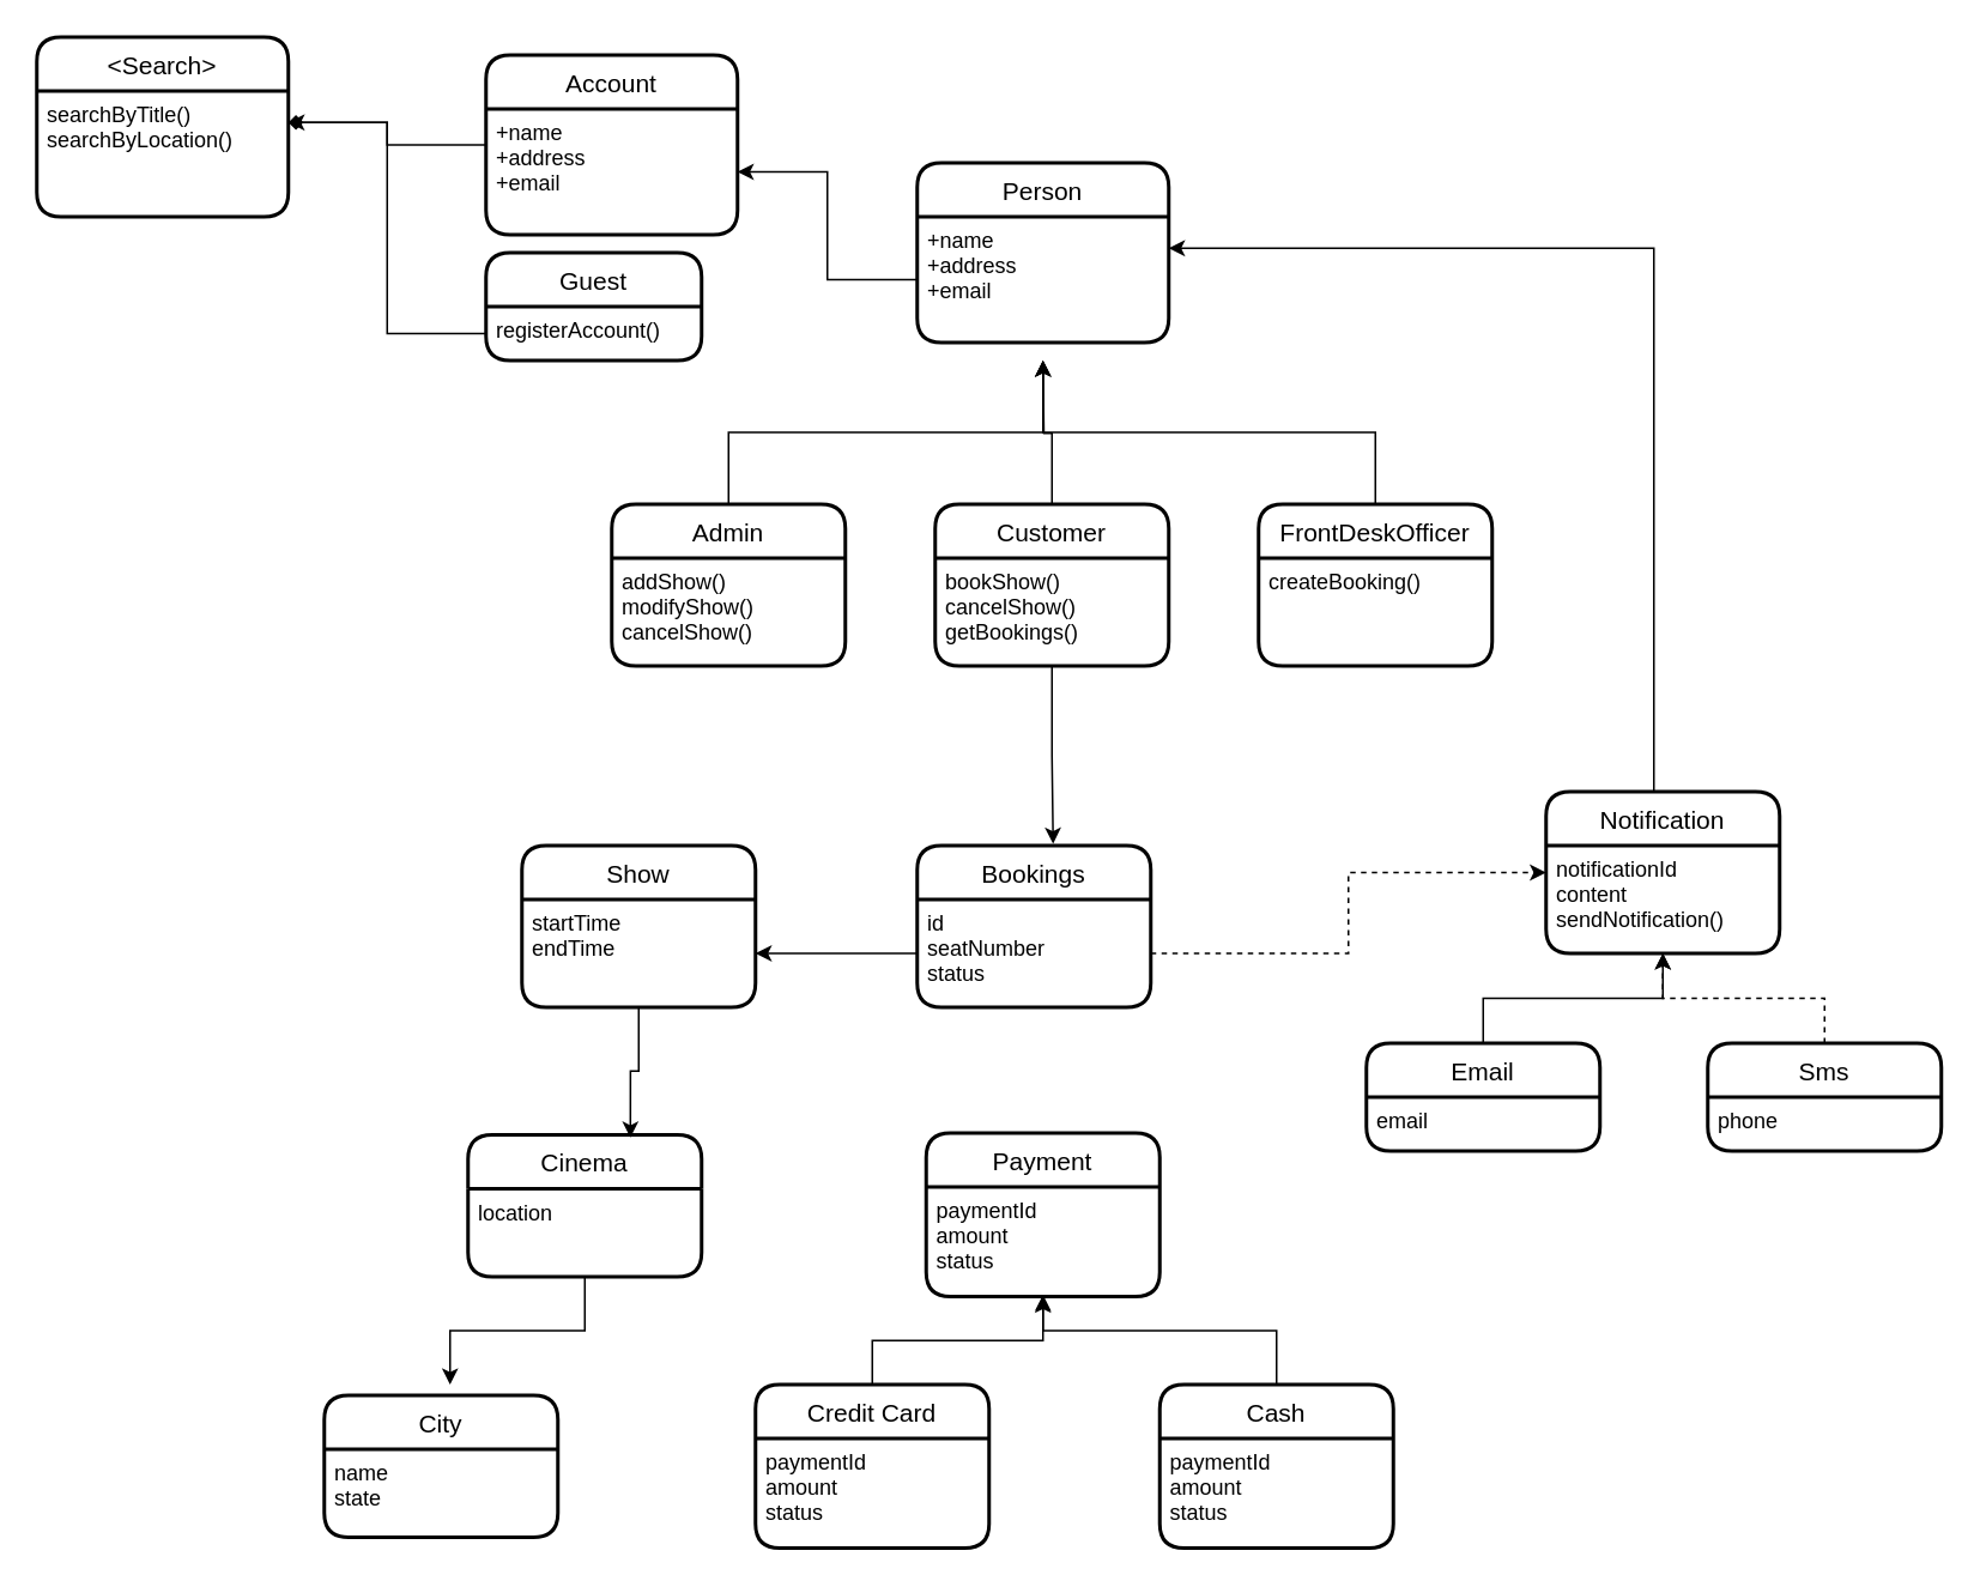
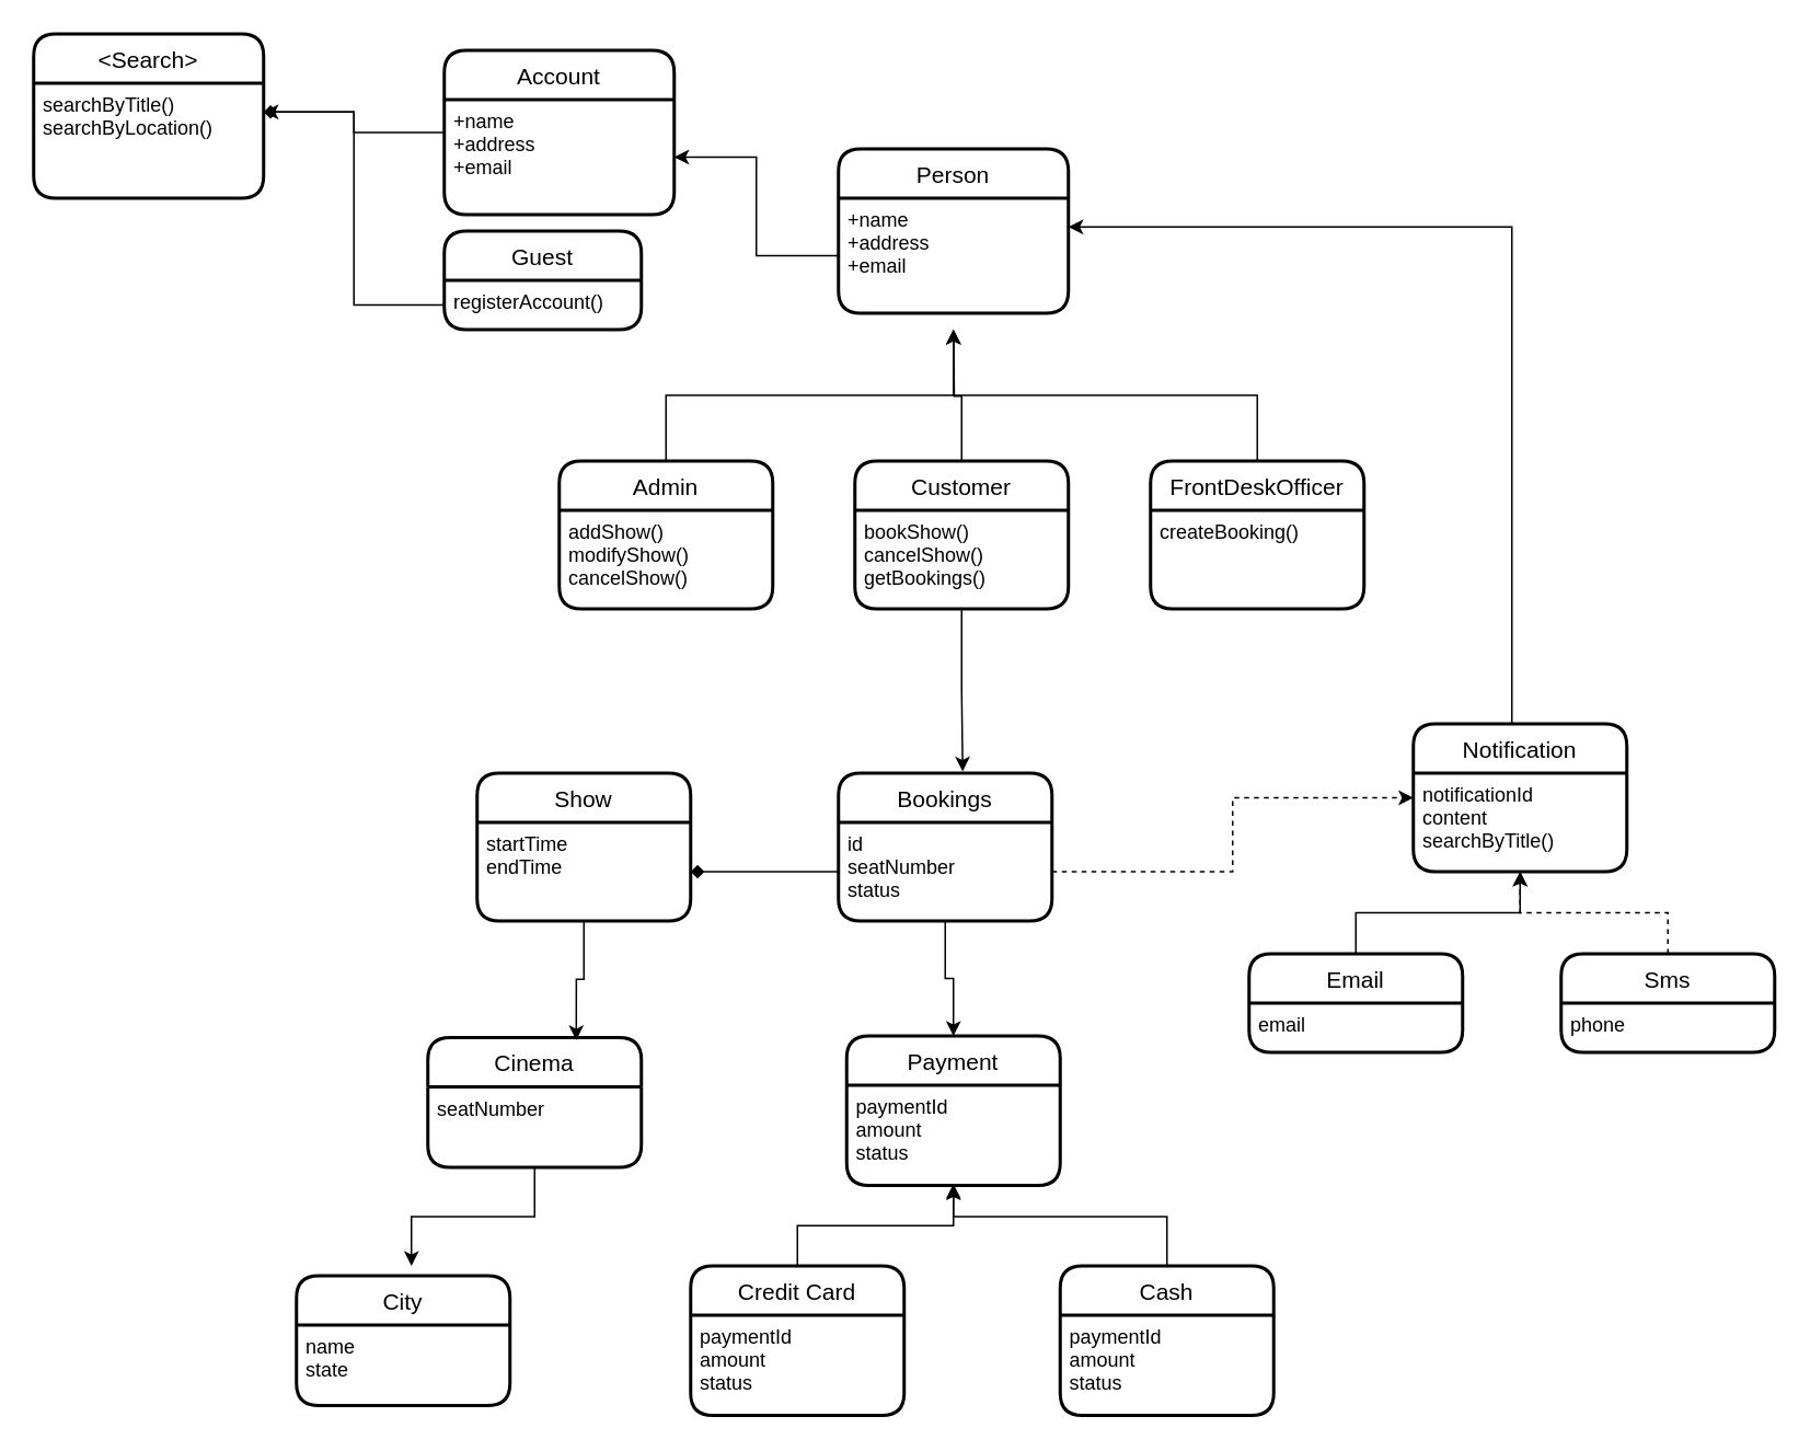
  <mxCell id="0" />
  <mxCell id="1" parent="0" />
  <mxCell id="2" value="Person" style="swimlane;childLayout=stackLayout;horizontal=1;startSize=30;horizontalStack=0;rounded=1;fontSize=14;fontStyle=0;strokeWidth=2;resizeParent=0;resizeLast=1;shadow=0;dashed=0;align=center;" parent="1" vertex="1"><mxGeometry x="510" y="90" width="140" height="100" as="geometry" /></mxCell>
  <mxCell id="3" value="+name&#10;+address&#10;+email" style="align=left;strokeColor=none;fillColor=none;spacingLeft=4;fontSize=12;verticalAlign=top;resizable=0;rotatable=0;part=1;" parent="2" vertex="1"><mxGeometry y="30" width="140" height="70" as="geometry" /></mxCell>
  <mxCell id="4" style="edgeStyle=orthogonalEdgeStyle;rounded=0;orthogonalLoop=1;jettySize=auto;html=1;" parent="1" source="5" edge="1"><mxGeometry relative="1" as="geometry"><mxPoint x="580" y="200" as="targetPoint" /><Array as="points"><mxPoint x="405" y="240" /><mxPoint x="580" y="240" /></Array></mxGeometry></mxCell>
  <mxCell id="5" value="Admin" style="swimlane;childLayout=stackLayout;horizontal=1;startSize=30;horizontalStack=0;rounded=1;fontSize=14;fontStyle=0;strokeWidth=2;resizeParent=0;resizeLast=1;shadow=0;dashed=0;align=center;" parent="1" vertex="1"><mxGeometry x="340" y="280" width="130" height="90" as="geometry" /></mxCell>
  <mxCell id="6" value="addShow()&#10;modifyShow()&#10;cancelShow()" style="align=left;strokeColor=none;fillColor=none;spacingLeft=4;fontSize=12;verticalAlign=top;resizable=0;rotatable=0;part=1;" parent="5" vertex="1"><mxGeometry y="30" width="130" height="60" as="geometry" /></mxCell>
  <mxCell id="7" style="edgeStyle=orthogonalEdgeStyle;rounded=0;orthogonalLoop=1;jettySize=auto;html=1;" parent="1" source="8" edge="1"><mxGeometry relative="1" as="geometry"><mxPoint x="580" y="200" as="targetPoint" /></mxGeometry></mxCell>
  <mxCell id="8" value="Customer" style="swimlane;childLayout=stackLayout;horizontal=1;startSize=30;horizontalStack=0;rounded=1;fontSize=14;fontStyle=0;strokeWidth=2;resizeParent=0;resizeLast=1;shadow=0;dashed=0;align=center;" parent="1" vertex="1"><mxGeometry x="520" y="280" width="130" height="90" as="geometry" /></mxCell>
  <mxCell id="9" value="bookShow()&#10;cancelShow()&#10;getBookings()" style="align=left;strokeColor=none;fillColor=none;spacingLeft=4;fontSize=12;verticalAlign=top;resizable=0;rotatable=0;part=1;" parent="8" vertex="1"><mxGeometry y="30" width="130" height="60" as="geometry" /></mxCell>
  <mxCell id="10" style="edgeStyle=orthogonalEdgeStyle;rounded=0;orthogonalLoop=1;jettySize=auto;html=1;" parent="1" source="11" edge="1"><mxGeometry relative="1" as="geometry"><mxPoint x="580" y="200" as="targetPoint" /><Array as="points"><mxPoint x="765" y="240" /><mxPoint x="580" y="240" /></Array></mxGeometry></mxCell>
  <mxCell id="11" value="FrontDeskOfficer" style="swimlane;childLayout=stackLayout;horizontal=1;startSize=30;horizontalStack=0;rounded=1;fontSize=14;fontStyle=0;strokeWidth=2;resizeParent=0;resizeLast=1;shadow=0;dashed=0;align=center;" parent="1" vertex="1"><mxGeometry x="700" y="280" width="130" height="90" as="geometry" /></mxCell>
  <mxCell id="12" value="createBooking()" style="align=left;strokeColor=none;fillColor=none;spacingLeft=4;fontSize=12;verticalAlign=top;resizable=0;rotatable=0;part=1;" parent="11" vertex="1"><mxGeometry y="30" width="130" height="60" as="geometry" /></mxCell>
  <mxCell id="13" style="edgeStyle=orthogonalEdgeStyle;rounded=0;orthogonalLoop=1;jettySize=auto;html=1;entryX=1;entryY=0.25;entryDx=0;entryDy=0;" parent="1" source="14" target="20" edge="1"><mxGeometry relative="1" as="geometry" /></mxCell>
  <mxCell id="14" value="Account" style="swimlane;childLayout=stackLayout;horizontal=1;startSize=30;horizontalStack=0;rounded=1;fontSize=14;fontStyle=0;strokeWidth=2;resizeParent=0;resizeLast=1;shadow=0;dashed=0;align=center;" parent="1" vertex="1"><mxGeometry x="270" y="30" width="140" height="100" as="geometry" /></mxCell>
  <mxCell id="15" value="+name&#10;+address&#10;+email" style="align=left;strokeColor=none;fillColor=none;spacingLeft=4;fontSize=12;verticalAlign=top;resizable=0;rotatable=0;part=1;" parent="14" vertex="1"><mxGeometry y="30" width="140" height="70" as="geometry" /></mxCell>
  <mxCell id="16" value="Guest" style="swimlane;childLayout=stackLayout;horizontal=1;startSize=30;horizontalStack=0;rounded=1;fontSize=14;fontStyle=0;strokeWidth=2;resizeParent=0;resizeLast=1;shadow=0;dashed=0;align=center;" parent="1" vertex="1"><mxGeometry x="270" y="140" width="120" height="60" as="geometry" /></mxCell>
  <mxCell id="17" value="registerAccount()" style="align=left;strokeColor=none;fillColor=none;spacingLeft=4;fontSize=12;verticalAlign=top;resizable=0;rotatable=0;part=1;" parent="16" vertex="1"><mxGeometry y="30" width="120" height="30" as="geometry" /></mxCell>
  <mxCell id="18" style="edgeStyle=orthogonalEdgeStyle;rounded=0;orthogonalLoop=1;jettySize=auto;html=1;entryX=1;entryY=0.5;entryDx=0;entryDy=0;" parent="1" source="3" target="15" edge="1"><mxGeometry relative="1" as="geometry" /></mxCell>
  <mxCell id="19" value="&lt;Search&gt;" style="swimlane;childLayout=stackLayout;horizontal=1;startSize=30;horizontalStack=0;rounded=1;fontSize=14;fontStyle=0;strokeWidth=2;resizeParent=0;resizeLast=1;shadow=0;dashed=0;align=center;" parent="1" vertex="1"><mxGeometry x="20" y="20" width="140" height="100" as="geometry" /></mxCell>
  <mxCell id="20" value="searchByTitle()&#10;searchByLocation()" style="align=left;strokeColor=none;fillColor=none;spacingLeft=4;fontSize=12;verticalAlign=top;resizable=0;rotatable=0;part=1;" parent="19" vertex="1"><mxGeometry y="30" width="140" height="70" as="geometry" /></mxCell>
  <mxCell id="21" style="edgeStyle=orthogonalEdgeStyle;rounded=0;orthogonalLoop=1;jettySize=auto;html=1;entryX=1;entryY=0.25;entryDx=0;entryDy=0;endArrow=diamond;" parent="1" source="17" target="20" edge="1"><mxGeometry relative="1" as="geometry" /></mxCell>
  <mxCell id="22" value="Bookings" style="swimlane;childLayout=stackLayout;horizontal=1;startSize=30;horizontalStack=0;rounded=1;fontSize=14;fontStyle=0;strokeWidth=2;resizeParent=0;resizeLast=1;shadow=0;dashed=0;align=center;" parent="1" vertex="1"><mxGeometry x="510" y="470" width="130" height="90" as="geometry" /></mxCell>
  <mxCell id="23" value="id&#10;seatNumber&#10;status" style="align=left;strokeColor=none;fillColor=none;spacingLeft=4;fontSize=12;verticalAlign=top;resizable=0;rotatable=0;part=1;" parent="22" vertex="1"><mxGeometry y="30" width="130" height="60" as="geometry" /></mxCell>
  <mxCell id="24" style="edgeStyle=orthogonalEdgeStyle;rounded=0;orthogonalLoop=1;jettySize=auto;html=1;entryX=0.582;entryY=-0.011;entryDx=0;entryDy=0;entryPerimeter=0;" parent="1" source="9" target="22" edge="1"><mxGeometry relative="1" as="geometry" /></mxCell>
  <mxCell id="25" style="edgeStyle=orthogonalEdgeStyle;rounded=0;orthogonalLoop=1;jettySize=auto;html=1;entryX=1;entryY=0.25;entryDx=0;entryDy=0;" parent="1" source="26" target="3" edge="1"><mxGeometry relative="1" as="geometry"><Array as="points"><mxPoint x="920" y="138" /></Array></mxGeometry></mxCell>
  <mxCell id="26" value="Notification" style="swimlane;childLayout=stackLayout;horizontal=1;startSize=30;horizontalStack=0;rounded=1;fontSize=14;fontStyle=0;strokeWidth=2;resizeParent=0;resizeLast=1;shadow=0;dashed=0;align=center;" parent="1" vertex="1"><mxGeometry x="860" y="440" width="130" height="90" as="geometry" /></mxCell>
- <mxCell id="27" value="notificationId&#10;content&#10;sendNotification()" style="align=left;strokeColor=none;fillColor=none;spacingLeft=4;fontSize=12;verticalAlign=top;resizable=0;rotatable=0;part=1;" parent="26" vertex="1"><mxGeometry y="30" width="130" height="60" as="geometry" /></mxCell>
+ <mxCell id="27" value="notificationId&#10;content&#10;searchByTitle()" style="align=left;strokeColor=none;fillColor=none;spacingLeft=4;fontSize=12;verticalAlign=top;resizable=0;rotatable=0;part=1;" parent="26" vertex="1"><mxGeometry y="30" width="130" height="60" as="geometry" /></mxCell>
  <mxCell id="28" style="edgeStyle=orthogonalEdgeStyle;rounded=0;orthogonalLoop=1;jettySize=auto;html=1;entryX=0.5;entryY=1;entryDx=0;entryDy=0;" parent="1" source="29" target="27" edge="1"><mxGeometry relative="1" as="geometry" /></mxCell>
  <mxCell id="29" value="Email" style="swimlane;childLayout=stackLayout;horizontal=1;startSize=30;horizontalStack=0;rounded=1;fontSize=14;fontStyle=0;strokeWidth=2;resizeParent=0;resizeLast=1;shadow=0;dashed=0;align=center;" parent="1" vertex="1"><mxGeometry x="760" y="580" width="130" height="60" as="geometry" /></mxCell>
  <mxCell id="30" value="email" style="align=left;strokeColor=none;fillColor=none;spacingLeft=4;fontSize=12;verticalAlign=top;resizable=0;rotatable=0;part=1;" parent="29" vertex="1"><mxGeometry y="30" width="130" height="30" as="geometry" /></mxCell>
  <mxCell id="31" style="edgeStyle=orthogonalEdgeStyle;rounded=0;orthogonalLoop=1;jettySize=auto;html=1;entryX=0.5;entryY=1;entryDx=0;entryDy=0;dashed=1;" parent="1" source="32" target="27" edge="1"><mxGeometry relative="1" as="geometry" /></mxCell>
  <mxCell id="32" value="Sms" style="swimlane;childLayout=stackLayout;horizontal=1;startSize=30;horizontalStack=0;rounded=1;fontSize=14;fontStyle=0;strokeWidth=2;resizeParent=0;resizeLast=1;shadow=0;dashed=0;align=center;" parent="1" vertex="1"><mxGeometry x="950" y="580" width="130" height="60" as="geometry" /></mxCell>
  <mxCell id="33" value="phone" style="align=left;strokeColor=none;fillColor=none;spacingLeft=4;fontSize=12;verticalAlign=top;resizable=0;rotatable=0;part=1;" parent="32" vertex="1"><mxGeometry y="30" width="130" height="30" as="geometry" /></mxCell>
  <mxCell id="34" style="edgeStyle=orthogonalEdgeStyle;rounded=0;orthogonalLoop=1;jettySize=auto;html=1;entryX=0;entryY=0.25;entryDx=0;entryDy=0;dashed=1;" parent="1" source="23" target="27" edge="1"><mxGeometry relative="1" as="geometry" /></mxCell>
  <mxCell id="35" value="Payment" style="swimlane;childLayout=stackLayout;horizontal=1;startSize=30;horizontalStack=0;rounded=1;fontSize=14;fontStyle=0;strokeWidth=2;resizeParent=0;resizeLast=1;shadow=0;dashed=0;align=center;" parent="1" vertex="1"><mxGeometry x="515" y="630" width="130" height="91" as="geometry" /></mxCell>
  <mxCell id="36" value="paymentId&#10;amount&#10;status" style="align=left;strokeColor=none;fillColor=none;spacingLeft=4;fontSize=12;verticalAlign=top;resizable=0;rotatable=0;part=1;" parent="35" vertex="1"><mxGeometry y="30" width="130" height="61" as="geometry" /></mxCell>
  <mxCell id="37" style="edgeStyle=orthogonalEdgeStyle;rounded=0;orthogonalLoop=1;jettySize=auto;html=1;entryX=0.5;entryY=1;entryDx=0;entryDy=0;" edge="1" parent="1" source="38" target="36"><mxGeometry relative="1" as="geometry" /></mxCell>
  <mxCell id="38" value="Credit Card" style="swimlane;childLayout=stackLayout;horizontal=1;startSize=30;horizontalStack=0;rounded=1;fontSize=14;fontStyle=0;strokeWidth=2;resizeParent=0;resizeLast=1;shadow=0;dashed=0;align=center;" vertex="1" parent="1"><mxGeometry x="420" y="770" width="130" height="91" as="geometry" /></mxCell>
  <mxCell id="39" value="paymentId&#10;amount&#10;status" style="align=left;strokeColor=none;fillColor=none;spacingLeft=4;fontSize=12;verticalAlign=top;resizable=0;rotatable=0;part=1;" vertex="1" parent="38"><mxGeometry y="30" width="130" height="61" as="geometry" /></mxCell>
  <mxCell id="40" style="edgeStyle=orthogonalEdgeStyle;rounded=0;orthogonalLoop=1;jettySize=auto;html=1;" edge="1" parent="1" source="41"><mxGeometry relative="1" as="geometry"><mxPoint x="580" y="720" as="targetPoint" /><Array as="points"><mxPoint x="710" y="740" /><mxPoint x="580" y="740" /></Array></mxGeometry></mxCell>
  <mxCell id="41" value="Cash" style="swimlane;childLayout=stackLayout;horizontal=1;startSize=30;horizontalStack=0;rounded=1;fontSize=14;fontStyle=0;strokeWidth=2;resizeParent=0;resizeLast=1;shadow=0;dashed=0;align=center;" vertex="1" parent="1"><mxGeometry x="645" y="770" width="130" height="91" as="geometry" /></mxCell>
  <mxCell id="42" value="paymentId&#10;amount&#10;status" style="align=left;strokeColor=none;fillColor=none;spacingLeft=4;fontSize=12;verticalAlign=top;resizable=0;rotatable=0;part=1;" vertex="1" parent="41"><mxGeometry y="30" width="130" height="61" as="geometry" /></mxCell>
+ <mxCell id="43" style="edgeStyle=orthogonalEdgeStyle;rounded=0;orthogonalLoop=1;jettySize=auto;html=1;entryX=0.5;entryY=0;entryDx=0;entryDy=0;" edge="1" parent="1" source="23" target="35"><mxGeometry relative="1" as="geometry" /></mxCell>
  <mxCell id="44" value="Show" style="swimlane;childLayout=stackLayout;horizontal=1;startSize=30;horizontalStack=0;rounded=1;fontSize=14;fontStyle=0;strokeWidth=2;resizeParent=0;resizeLast=1;shadow=0;dashed=0;align=center;" vertex="1" parent="1"><mxGeometry x="290" y="470" width="130" height="90" as="geometry" /></mxCell>
  <mxCell id="45" value="startTime&#10;endTime" style="align=left;strokeColor=none;fillColor=none;spacingLeft=4;fontSize=12;verticalAlign=top;resizable=0;rotatable=0;part=1;" vertex="1" parent="44"><mxGeometry y="30" width="130" height="60" as="geometry" /></mxCell>
  <mxCell id="46" value="Cinema" style="swimlane;childLayout=stackLayout;horizontal=1;startSize=30;horizontalStack=0;rounded=1;fontSize=14;fontStyle=0;strokeWidth=2;resizeParent=0;resizeLast=1;shadow=0;dashed=0;align=center;" vertex="1" parent="1"><mxGeometry x="260" y="631" width="130" height="79" as="geometry" /></mxCell>
- <mxCell id="47" value="location" style="align=left;strokeColor=none;fillColor=none;spacingLeft=4;fontSize=12;verticalAlign=top;resizable=0;rotatable=0;part=1;" vertex="1" parent="46"><mxGeometry y="30" width="130" height="49" as="geometry" /></mxCell>
+ <mxCell id="47" value="seatNumber" style="align=left;strokeColor=none;fillColor=none;spacingLeft=4;fontSize=12;verticalAlign=top;resizable=0;rotatable=0;part=1;" vertex="1" parent="46"><mxGeometry y="30" width="130" height="49" as="geometry" /></mxCell>
  <mxCell id="48" value="City" style="swimlane;childLayout=stackLayout;horizontal=1;startSize=30;horizontalStack=0;rounded=1;fontSize=14;fontStyle=0;strokeWidth=2;resizeParent=0;resizeLast=1;shadow=0;dashed=0;align=center;" vertex="1" parent="1"><mxGeometry x="180" y="776" width="130" height="79" as="geometry" /></mxCell>
  <mxCell id="49" value="name&#10;state" style="align=left;strokeColor=none;fillColor=none;spacingLeft=4;fontSize=12;verticalAlign=top;resizable=0;rotatable=0;part=1;" vertex="1" parent="48"><mxGeometry y="30" width="130" height="49" as="geometry" /></mxCell>
- <mxCell id="50" style="edgeStyle=orthogonalEdgeStyle;rounded=0;orthogonalLoop=1;jettySize=auto;html=1;entryX=1;entryY=0.5;entryDx=0;entryDy=0;" edge="1" parent="1" source="23" target="45"><mxGeometry relative="1" as="geometry" /></mxCell>
+ <mxCell id="50" style="edgeStyle=orthogonalEdgeStyle;rounded=0;orthogonalLoop=1;jettySize=auto;html=1;entryX=1;entryY=0.5;entryDx=0;entryDy=0;endArrow=diamond;" edge="1" parent="1" source="23" target="45"><mxGeometry relative="1" as="geometry" /></mxCell>
  <mxCell id="51" style="edgeStyle=orthogonalEdgeStyle;rounded=0;orthogonalLoop=1;jettySize=auto;html=1;entryX=0.695;entryY=0.02;entryDx=0;entryDy=0;entryPerimeter=0;" edge="1" parent="1" source="45" target="46"><mxGeometry relative="1" as="geometry" /></mxCell>
  <mxCell id="52" style="edgeStyle=orthogonalEdgeStyle;rounded=0;orthogonalLoop=1;jettySize=auto;html=1;" edge="1" parent="1" source="47"><mxGeometry relative="1" as="geometry"><mxPoint x="250" y="770" as="targetPoint" /><Array as="points"><mxPoint x="325" y="740" /><mxPoint x="250" y="740" /></Array></mxGeometry></mxCell>
